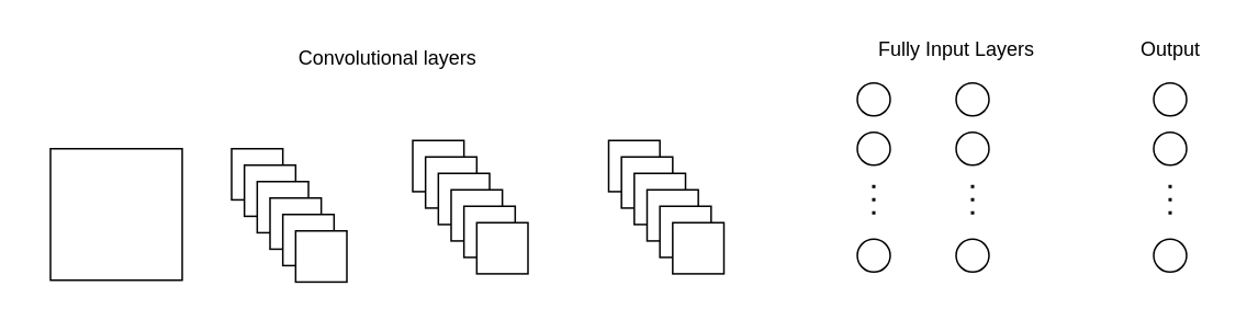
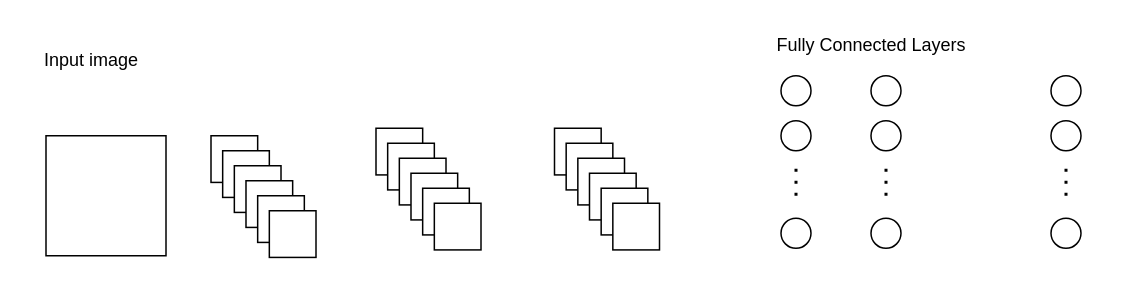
  <mxCell id="0" />
  <mxCell id="1" parent="0" />
  <mxCell id="2" value="" style="group" vertex="1" connectable="0" parent="1"><mxGeometry x="369" y="85" width="70" height="90" as="geometry" /></mxCell>
  <mxCell id="3" value="" style="whiteSpace=wrap;html=1;aspect=fixed;" vertex="1" parent="2"><mxGeometry width="31.111" height="31.111" as="geometry" /></mxCell>
  <mxCell id="4" value="" style="whiteSpace=wrap;html=1;aspect=fixed;" vertex="1" parent="2"><mxGeometry x="7.778" y="10" width="31.111" height="31.111" as="geometry" /></mxCell>
  <mxCell id="5" value="" style="whiteSpace=wrap;html=1;aspect=fixed;" vertex="1" parent="2"><mxGeometry x="15.556" y="20" width="31.111" height="31.111" as="geometry" /></mxCell>
  <mxCell id="6" value="" style="whiteSpace=wrap;html=1;aspect=fixed;" vertex="1" parent="2"><mxGeometry x="23.333" y="30" width="31.111" height="31.111" as="geometry" /></mxCell>
  <mxCell id="7" value="" style="whiteSpace=wrap;html=1;aspect=fixed;" vertex="1" parent="2"><mxGeometry x="31.111" y="40" width="31.111" height="31.111" as="geometry" /></mxCell>
  <mxCell id="8" value="" style="whiteSpace=wrap;html=1;aspect=fixed;" vertex="1" parent="2"><mxGeometry x="38.889" y="50" width="31.111" height="31.111" as="geometry" /></mxCell>
  <mxCell id="9" value="" style="group" vertex="1" connectable="0" parent="1"><mxGeometry x="250" y="85" width="70" height="90" as="geometry" /></mxCell>
  <mxCell id="10" value="" style="whiteSpace=wrap;html=1;aspect=fixed;" vertex="1" parent="9"><mxGeometry width="31.111" height="31.111" as="geometry" /></mxCell>
  <mxCell id="11" value="" style="whiteSpace=wrap;html=1;aspect=fixed;" vertex="1" parent="9"><mxGeometry x="7.778" y="10" width="31.111" height="31.111" as="geometry" /></mxCell>
  <mxCell id="12" value="" style="whiteSpace=wrap;html=1;aspect=fixed;" vertex="1" parent="9"><mxGeometry x="15.556" y="20" width="31.111" height="31.111" as="geometry" /></mxCell>
  <mxCell id="13" value="" style="whiteSpace=wrap;html=1;aspect=fixed;" vertex="1" parent="9"><mxGeometry x="23.333" y="30" width="31.111" height="31.111" as="geometry" /></mxCell>
  <mxCell id="14" value="" style="whiteSpace=wrap;html=1;aspect=fixed;" vertex="1" parent="9"><mxGeometry x="31.111" y="40" width="31.111" height="31.111" as="geometry" /></mxCell>
  <mxCell id="15" value="" style="whiteSpace=wrap;html=1;aspect=fixed;" vertex="1" parent="9"><mxGeometry x="38.889" y="50" width="31.111" height="31.111" as="geometry" /></mxCell>
  <mxCell id="16" value="" style="group" vertex="1" connectable="0" parent="1"><mxGeometry x="140" y="90" width="70" height="90" as="geometry" /></mxCell>
  <mxCell id="17" value="" style="whiteSpace=wrap;html=1;aspect=fixed;" vertex="1" parent="16"><mxGeometry width="31.111" height="31.111" as="geometry" /></mxCell>
  <mxCell id="18" value="" style="whiteSpace=wrap;html=1;aspect=fixed;" vertex="1" parent="16"><mxGeometry x="7.778" y="10" width="31.111" height="31.111" as="geometry" /></mxCell>
  <mxCell id="19" value="" style="whiteSpace=wrap;html=1;aspect=fixed;" vertex="1" parent="16"><mxGeometry x="15.556" y="20" width="31.111" height="31.111" as="geometry" /></mxCell>
  <mxCell id="20" value="" style="whiteSpace=wrap;html=1;aspect=fixed;" vertex="1" parent="16"><mxGeometry x="23.333" y="30" width="31.111" height="31.111" as="geometry" /></mxCell>
  <mxCell id="21" value="" style="whiteSpace=wrap;html=1;aspect=fixed;" vertex="1" parent="16"><mxGeometry x="31.111" y="40" width="31.111" height="31.111" as="geometry" /></mxCell>
  <mxCell id="22" value="" style="whiteSpace=wrap;html=1;aspect=fixed;" vertex="1" parent="16"><mxGeometry x="38.889" y="50" width="31.111" height="31.111" as="geometry" /></mxCell>
  <mxCell id="23" value="" style="group" vertex="1" connectable="0" parent="1"><mxGeometry x="520" y="50" width="20" height="115" as="geometry" /></mxCell>
  <mxCell id="24" value="" style="ellipse;whiteSpace=wrap;html=1;aspect=fixed;" vertex="1" parent="23"><mxGeometry width="20" height="20" as="geometry" /></mxCell>
  <mxCell id="25" value="" style="ellipse;whiteSpace=wrap;html=1;aspect=fixed;" vertex="1" parent="23"><mxGeometry y="95" width="20" height="20" as="geometry" /></mxCell>
  <mxCell id="26" value="" style="ellipse;whiteSpace=wrap;html=1;aspect=fixed;" vertex="1" parent="23"><mxGeometry y="30" width="20" height="20" as="geometry" /></mxCell>
  <mxCell id="27" value="" style="endArrow=none;dashed=1;html=1;dashPattern=1 3;strokeWidth=2;rounded=0;" edge="1" parent="23"><mxGeometry width="50" height="50" relative="1" as="geometry"><mxPoint x="10" y="80" as="sourcePoint" /><mxPoint x="10" y="60" as="targetPoint" /></mxGeometry></mxCell>
  <mxCell id="28" value="" style="group" vertex="1" connectable="0" parent="1"><mxGeometry x="580" y="50" width="20" height="115" as="geometry" /></mxCell>
  <mxCell id="29" value="" style="ellipse;whiteSpace=wrap;html=1;aspect=fixed;" vertex="1" parent="28"><mxGeometry width="20" height="20" as="geometry" /></mxCell>
  <mxCell id="30" value="" style="ellipse;whiteSpace=wrap;html=1;aspect=fixed;" vertex="1" parent="28"><mxGeometry y="95" width="20" height="20" as="geometry" /></mxCell>
  <mxCell id="31" value="" style="ellipse;whiteSpace=wrap;html=1;aspect=fixed;" vertex="1" parent="28"><mxGeometry y="30" width="20" height="20" as="geometry" /></mxCell>
  <mxCell id="32" value="" style="endArrow=none;dashed=1;html=1;dashPattern=1 3;strokeWidth=2;rounded=0;" edge="1" parent="28"><mxGeometry width="50" height="50" relative="1" as="geometry"><mxPoint x="10" y="80" as="sourcePoint" /><mxPoint x="10" y="60" as="targetPoint" /></mxGeometry></mxCell>
  <mxCell id="33" value="" style="group" vertex="1" connectable="0" parent="1"><mxGeometry x="700" y="50" width="20" height="115" as="geometry" /></mxCell>
  <mxCell id="34" value="" style="ellipse;whiteSpace=wrap;html=1;aspect=fixed;" vertex="1" parent="33"><mxGeometry width="20" height="20" as="geometry" /></mxCell>
  <mxCell id="35" value="" style="ellipse;whiteSpace=wrap;html=1;aspect=fixed;" vertex="1" parent="33"><mxGeometry y="95" width="20" height="20" as="geometry" /></mxCell>
  <mxCell id="36" value="" style="ellipse;whiteSpace=wrap;html=1;aspect=fixed;" vertex="1" parent="33"><mxGeometry y="30" width="20" height="20" as="geometry" /></mxCell>
  <mxCell id="37" value="" style="endArrow=none;dashed=1;html=1;dashPattern=1 3;strokeWidth=2;rounded=0;" edge="1" parent="33"><mxGeometry width="50" height="50" relative="1" as="geometry"><mxPoint x="10" y="80" as="sourcePoint" /><mxPoint x="10" y="60" as="targetPoint" /></mxGeometry></mxCell>
  <mxCell id="38" value="" style="whiteSpace=wrap;html=1;aspect=fixed;" vertex="1" parent="1"><mxGeometry x="30" y="90" width="80" height="80" as="geometry" /></mxCell>
- <mxCell id="39" value="Convolutional layers" style="text;html=1;strokeColor=none;fillColor=none;align=center;verticalAlign=middle;whiteSpace=wrap;rounded=0;" vertex="1" parent="1"><mxGeometry x="170" y="20" width="130" height="30" as="geometry" /></mxCell>
- <mxCell id="40" value="Fully Input Layers" style="text;html=1;align=center;verticalAlign=middle;resizable=0;points=[];autosize=1;strokeColor=none;fillColor=none;" vertex="1" parent="1"><mxGeometry x="510" y="20" width="140" height="20" as="geometry" /></mxCell>
- <mxCell id="42" value="Output" style="text;html=1;align=center;verticalAlign=middle;resizable=0;points=[];autosize=1;strokeColor=none;fillColor=none;" vertex="1" parent="1"><mxGeometry x="685" y="20" width="50" height="20" as="geometry" /></mxCell>
+ <mxCell id="40" value="Fully Connected Layers" style="text;html=1;align=center;verticalAlign=middle;resizable=0;points=[];autosize=1;strokeColor=none;fillColor=none;" vertex="1" parent="1"><mxGeometry x="510" y="20" width="140" height="20" as="geometry" /></mxCell>
+ <mxCell id="41" value="Input image" style="text;html=1;align=center;verticalAlign=middle;resizable=0;points=[];autosize=1;strokeColor=none;fillColor=none;" vertex="1" parent="1"><mxGeometry x="20" y="30" width="80" height="20" as="geometry" /></mxCell>
